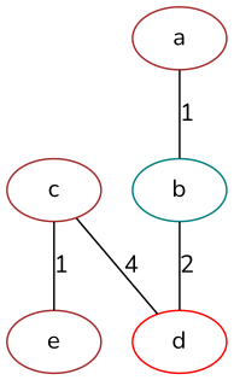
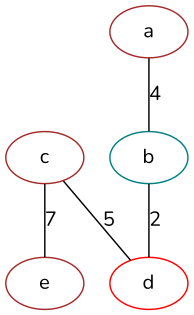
  graph {
    fontname=Nunito
    node [color=brown fontname=Nunito]
    edge [fontname=Nunito]
    b [color=teal]
    a
    d [color=red]
    c
    e
    b -- d [label=2]
-   a -- b [label=1]
-   c -- d [label=4]
-   c -- e [label=1]
+   a -- b [label=4]
+   c -- d [label=5]
+   c -- e [label=7]
  }
